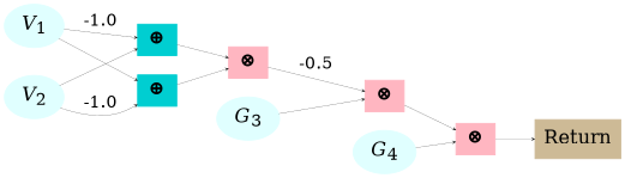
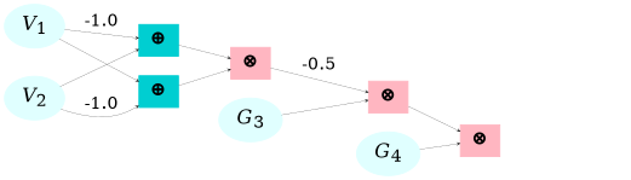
  digraph {
    rankdir=LR
    node [color=lightcyan fontsize=18 shape=box style=filled]
    edge [arrowhead=vee arrowsize=0.3 penwidth=0.2]
-   n1 [color=wheat3 label=Return]
    n2 [label=<<i>V</i><sub>1</sub>> shape=""]
    n3 [color=darkturquoise height=0.4 label=<<b>&oplus;</b>> width=0.5]
    n4 [color=darkturquoise height=0.4 label=<<b>&oplus;</b>> width=0.5]
    n5 [label=<<i>V</i><sub>2</sub>> shape=""]
    n6 [color=lightpink height=0.4 label=<<b>&otimes;</b>> width=0.5]
    n7 [color=lightpink height=0.4 label=<<b>&otimes;</b>> width=0.5]
    n8 [label=<<i>G</i><sub>3</sub>> shape=""]
    n9 [color=lightpink height=0.4 label=<<b>&otimes;</b>> width=0.5]
    n10 [label=<<i>G</i><sub>4</sub>> shape=""]
    n2 -> n3 [fontsize=16 label=-1.0]
    n2 -> n4
    n3 -> n6
    n4 -> n6
    n5 -> n3
    n5 -> n4 [fontsize=16 label=-1.0]
    n6 -> n7 [fontsize=16 label=-0.5]
    n7 -> n9
    n8 -> n7
-   n9 -> n1
    n10 -> n9
  }
